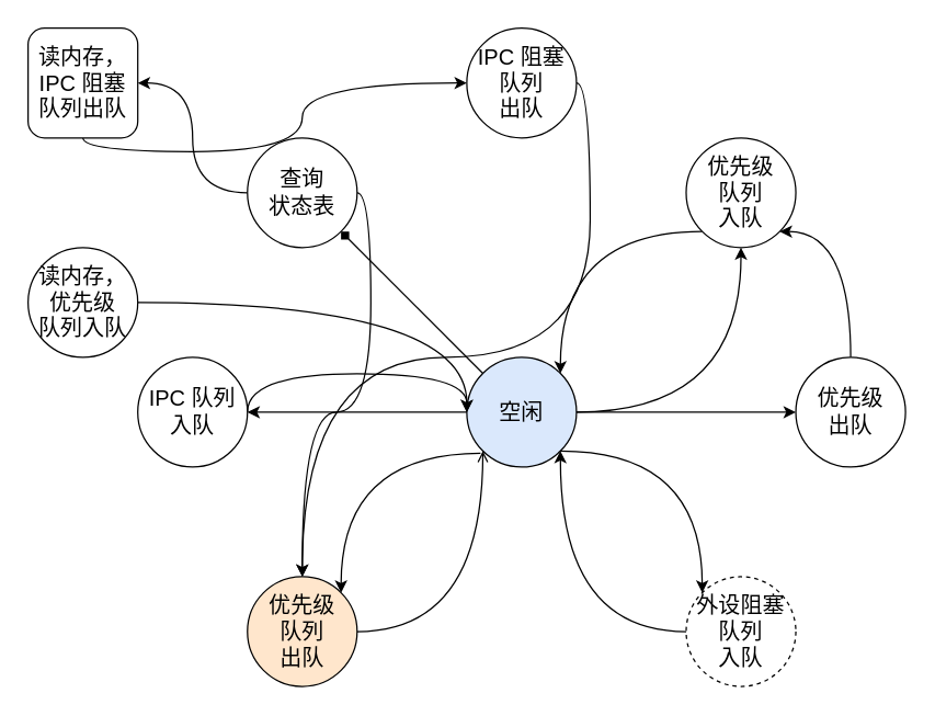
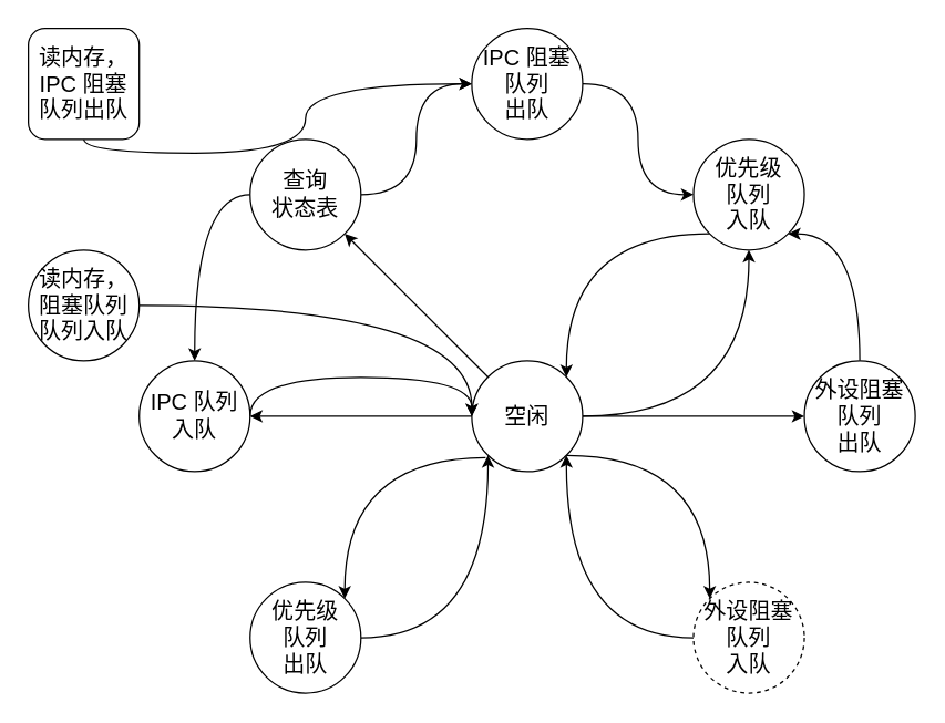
  <mxCell id="0" />
  <mxCell id="1" parent="0" />
  <mxCell id="2" value="" style="edgeStyle=orthogonalEdgeStyle;curved=1;html=1;fontSize=24;" edge="1" parent="1" source="8" target="11"><mxGeometry relative="1" as="geometry" /></mxCell>
  <mxCell id="3" value="" style="edgeStyle=orthogonalEdgeStyle;curved=1;html=1;fontSize=16;entryX=1;entryY=0;entryDx=0;entryDy=0;" edge="1" parent="1" target="12"><mxGeometry relative="1" as="geometry"><mxPoint x="350" y="330" as="sourcePoint" /></mxGeometry></mxCell>
  <mxCell id="4" style="html=1;exitX=1;exitY=1;exitDx=0;exitDy=0;entryX=0;entryY=0;entryDx=0;entryDy=0;fontSize=16;edgeStyle=orthogonalEdgeStyle;curved=1;" edge="1" parent="1" source="8" target="14"><mxGeometry relative="1" as="geometry" /></mxCell>
  <mxCell id="5" style="edgeStyle=orthogonalEdgeStyle;curved=1;html=1;exitX=1;exitY=0.5;exitDx=0;exitDy=0;entryX=0;entryY=0.5;entryDx=0;entryDy=0;fontSize=16;" edge="1" parent="1" source="8" target="16"><mxGeometry relative="1" as="geometry" /></mxCell>
  <mxCell id="6" style="edgeStyle=orthogonalEdgeStyle;curved=1;html=1;exitX=0;exitY=0.5;exitDx=0;exitDy=0;entryX=1;entryY=0.5;entryDx=0;entryDy=0;fontSize=16;" edge="1" parent="1" source="8" target="18"><mxGeometry relative="1" as="geometry" /></mxCell>
- <mxCell id="7" style="html=1;exitX=0;exitY=0;exitDx=0;exitDy=0;entryX=1;entryY=1;entryDx=0;entryDy=0;fontSize=16;endArrow=diamond;" edge="1" parent="1" source="8" target="23"><mxGeometry relative="1" as="geometry" /></mxCell>
- <mxCell id="8" value="&lt;font style=&quot;font-size: 16px;&quot;&gt;空闲&lt;/font&gt;" style="ellipse;whiteSpace=wrap;html=1;aspect=fixed;fillColor=#dae8fc;" parent="1" vertex="1"><mxGeometry x="340" y="260" width="80" height="80" as="geometry" /></mxCell>
- <mxCell id="9" style="edgeStyle=orthogonalEdgeStyle;curved=1;html=1;exitX=1;exitY=0.5;exitDx=0;exitDy=0;entryX=0;entryY=1;entryDx=0;entryDy=0;fontSize=24;endArrow=open;" edge="1" parent="1" source="12" target="8"><mxGeometry relative="1" as="geometry"><mxPoint x="290" y="430" as="sourcePoint" /><Array as="points"><mxPoint x="352" y="460" /></Array></mxGeometry></mxCell>
+ <mxCell id="7" style="html=1;exitX=0;exitY=0;exitDx=0;exitDy=0;entryX=1;entryY=1;entryDx=0;entryDy=0;fontSize=16;" edge="1" parent="1" source="8" target="23"><mxGeometry relative="1" as="geometry" /></mxCell>
+ <mxCell id="8" value="&lt;font style=&quot;font-size: 16px;&quot;&gt;空闲&lt;/font&gt;" style="ellipse;whiteSpace=wrap;html=1;aspect=fixed;" parent="1" vertex="1"><mxGeometry x="340" y="260" width="80" height="80" as="geometry" /></mxCell>
+ <mxCell id="9" style="edgeStyle=orthogonalEdgeStyle;curved=1;html=1;exitX=1;exitY=0.5;exitDx=0;exitDy=0;entryX=0;entryY=1;entryDx=0;entryDy=0;fontSize=24;" edge="1" parent="1" source="12" target="8"><mxGeometry relative="1" as="geometry"><mxPoint x="290" y="430" as="sourcePoint" /><Array as="points"><mxPoint x="352" y="460" /></Array></mxGeometry></mxCell>
  <mxCell id="10" style="edgeStyle=orthogonalEdgeStyle;curved=1;html=1;exitX=0;exitY=1;exitDx=0;exitDy=0;entryX=1;entryY=0;entryDx=0;entryDy=0;fontSize=16;" edge="1" parent="1" source="11" target="8"><mxGeometry relative="1" as="geometry" /></mxCell>
  <mxCell id="11" value="&lt;font style=&quot;font-size: 16px;&quot;&gt;优先级&lt;br&gt;队列&lt;br&gt;入队&lt;/font&gt;" style="ellipse;whiteSpace=wrap;html=1;aspect=fixed;" vertex="1" parent="1"><mxGeometry x="500" y="100" width="80" height="80" as="geometry" /></mxCell>
- <mxCell id="12" value="&lt;font style=&quot;font-size: 16px;&quot;&gt;优先级&lt;br&gt;队列&lt;br&gt;出队&lt;br&gt;&lt;/font&gt;" style="ellipse;whiteSpace=wrap;html=1;aspect=fixed;fillColor=#ffe6cc;" vertex="1" parent="1"><mxGeometry x="180" y="420" width="80" height="80" as="geometry" /></mxCell>
+ <mxCell id="12" value="&lt;font style=&quot;font-size: 16px;&quot;&gt;优先级&lt;br&gt;队列&lt;br&gt;出队&lt;br&gt;&lt;/font&gt;" style="ellipse;whiteSpace=wrap;html=1;aspect=fixed;" vertex="1" parent="1"><mxGeometry x="180" y="420" width="80" height="80" as="geometry" /></mxCell>
  <mxCell id="13" style="edgeStyle=orthogonalEdgeStyle;html=1;exitX=0;exitY=0.5;exitDx=0;exitDy=0;entryX=1;entryY=1;entryDx=0;entryDy=0;fontSize=16;curved=1;" edge="1" parent="1" source="14" target="8"><mxGeometry relative="1" as="geometry" /></mxCell>
  <mxCell id="14" value="&lt;font style=&quot;font-size: 16px;&quot;&gt;外设阻塞队列&lt;br&gt;入队&lt;br&gt;&lt;/font&gt;" style="ellipse;whiteSpace=wrap;html=1;aspect=fixed;dashed=1;" vertex="1" parent="1"><mxGeometry x="500" y="420" width="80" height="80" as="geometry" /></mxCell>
  <mxCell id="15" style="edgeStyle=orthogonalEdgeStyle;curved=1;html=1;exitX=0.5;exitY=0;exitDx=0;exitDy=0;entryX=1;entryY=1;entryDx=0;entryDy=0;fontSize=16;" edge="1" parent="1" source="16" target="11"><mxGeometry relative="1" as="geometry"><Array as="points"><mxPoint x="620" y="168" /></Array></mxGeometry></mxCell>
- <mxCell id="16" value="&lt;font style=&quot;font-size: 16px;&quot;&gt;优先级&lt;br&gt;出队&lt;br&gt;&lt;/font&gt;" style="ellipse;whiteSpace=wrap;html=1;aspect=fixed;" vertex="1" parent="1"><mxGeometry x="580" y="260" width="80" height="80" as="geometry" /></mxCell>
+ <mxCell id="16" value="&lt;font style=&quot;font-size: 16px;&quot;&gt;外设阻塞队列&lt;br&gt;出队&lt;br&gt;&lt;/font&gt;" style="ellipse;whiteSpace=wrap;html=1;aspect=fixed;" vertex="1" parent="1"><mxGeometry x="580" y="260" width="80" height="80" as="geometry" /></mxCell>
  <mxCell id="17" style="edgeStyle=orthogonalEdgeStyle;curved=1;html=1;exitX=1;exitY=0.5;exitDx=0;exitDy=0;entryX=0;entryY=0.5;entryDx=0;entryDy=0;fontSize=16;" edge="1" parent="1" source="18" target="8"><mxGeometry relative="1" as="geometry"><Array as="points"><mxPoint x="180" y="272" /><mxPoint x="340" y="272" /></Array></mxGeometry></mxCell>
  <mxCell id="18" value="&lt;font style=&quot;font-size: 16px;&quot;&gt;IPC 队列&lt;br&gt;入队&lt;br&gt;&lt;/font&gt;" style="ellipse;whiteSpace=wrap;html=1;aspect=fixed;" vertex="1" parent="1"><mxGeometry x="100" y="260" width="80" height="80" as="geometry" /></mxCell>
- <mxCell id="19" style="edgeStyle=orthogonalEdgeStyle;html=1;exitX=1;exitY=0.5;exitDx=0;exitDy=0;fontSize=16;curved=1;" edge="1" parent="1" source="20" target="12"><mxGeometry relative="1" as="geometry" /></mxCell>
+ <mxCell id="19" style="edgeStyle=orthogonalEdgeStyle;html=1;exitX=1;exitY=0.5;exitDx=0;exitDy=0;entryX=0;entryY=0.5;entryDx=0;entryDy=0;fontSize=16;curved=1;" edge="1" parent="1" source="20" target="11"><mxGeometry relative="1" as="geometry" /></mxCell>
  <mxCell id="20" value="&lt;font style=&quot;font-size: 16px;&quot;&gt;IPC 阻塞队列&lt;br&gt;出队&lt;br&gt;&lt;/font&gt;" style="ellipse;whiteSpace=wrap;html=1;aspect=fixed;" vertex="1" parent="1"><mxGeometry x="340" y="20" width="80" height="80" as="geometry" /></mxCell>
- <mxCell id="21" style="edgeStyle=orthogonalEdgeStyle;curved=1;html=1;exitX=1;exitY=0.5;exitDx=0;exitDy=0;fontSize=16;" edge="1" parent="1" source="23" target="12"><mxGeometry relative="1" as="geometry" /></mxCell>
- <mxCell id="22" style="edgeStyle=orthogonalEdgeStyle;curved=1;html=1;exitX=0;exitY=0.5;exitDx=0;exitDy=0;entryX=1;entryY=0.5;entryDx=0;entryDy=0;fontSize=16;" edge="1" parent="1" source="23" target="25"><mxGeometry relative="1" as="geometry" /></mxCell>
+ <mxCell id="21" style="edgeStyle=orthogonalEdgeStyle;curved=1;html=1;exitX=1;exitY=0.5;exitDx=0;exitDy=0;entryX=0;entryY=0.5;entryDx=0;entryDy=0;fontSize=16;" edge="1" parent="1" source="23" target="20"><mxGeometry relative="1" as="geometry" /></mxCell>
+ <mxCell id="22" style="edgeStyle=orthogonalEdgeStyle;curved=1;html=1;exitX=0;exitY=0.5;exitDx=0;exitDy=0;fontSize=16;" edge="1" parent="1" source="23" target="18"><mxGeometry relative="1" as="geometry" /></mxCell>
  <mxCell id="23" value="&lt;font style=&quot;font-size: 16px;&quot;&gt;查询&lt;br&gt;状态表&lt;/font&gt;" style="ellipse;whiteSpace=wrap;html=1;aspect=fixed;" vertex="1" parent="1"><mxGeometry x="180" y="100" width="80" height="80" as="geometry" /></mxCell>
  <mxCell id="24" style="edgeStyle=orthogonalEdgeStyle;curved=1;html=1;exitX=0.5;exitY=1;exitDx=0;exitDy=0;fontSize=16;" edge="1" parent="1" source="25" target="20"><mxGeometry relative="1" as="geometry" /></mxCell>
  <mxCell id="25" value="&lt;span style=&quot;font-size: 16px;&quot;&gt;读内存，&lt;br&gt;IPC 阻塞队列出队&lt;br&gt;&lt;/span&gt;" style="whiteSpace=wrap;html=1;aspect=fixed;rounded=1;" vertex="1" parent="1"><mxGeometry x="20" y="20" width="80" height="80" as="geometry" /></mxCell>
  <mxCell id="26" style="edgeStyle=orthogonalEdgeStyle;curved=1;html=1;exitX=1;exitY=0.5;exitDx=0;exitDy=0;fontSize=16;" edge="1" parent="1" source="27"><mxGeometry relative="1" as="geometry"><mxPoint x="340" y="300" as="targetPoint" /></mxGeometry></mxCell>
- <mxCell id="27" value="&lt;span style=&quot;font-size: 16px;&quot;&gt;读内存，&lt;br&gt;优先级&lt;br&gt;队列入队&lt;br&gt;&lt;/span&gt;" style="ellipse;whiteSpace=wrap;html=1;aspect=fixed;" vertex="1" parent="1"><mxGeometry x="20" y="180" width="80" height="80" as="geometry" /></mxCell>
+ <mxCell id="27" value="&lt;span style=&quot;font-size: 16px;&quot;&gt;读内存，&lt;br&gt;阻塞队列&lt;br&gt;队列入队&lt;br&gt;&lt;/span&gt;" style="ellipse;whiteSpace=wrap;html=1;aspect=fixed;" vertex="1" parent="1"><mxGeometry x="20" y="180" width="80" height="80" as="geometry" /></mxCell>
